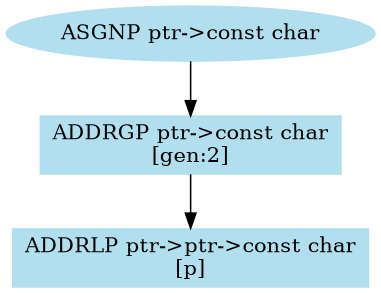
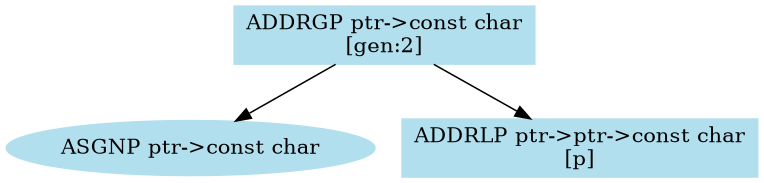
  digraph {
    node [color=lightblue2 style=filled shape=box]
    n1 [label="ASGNP ptr->const char" shape=""]
    n2 [label="ADDRGP ptr->const char\n\[gen:2\]"]
    n3 [label="ADDRLP ptr->ptr->const char\n\[p\]"]
-   n1 -> n2
+   n2 -> n1
    n2 -> n3
  }
